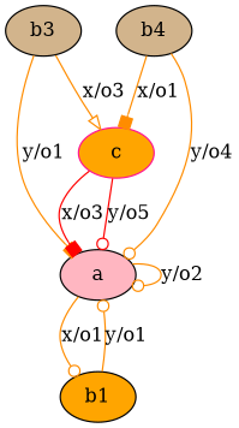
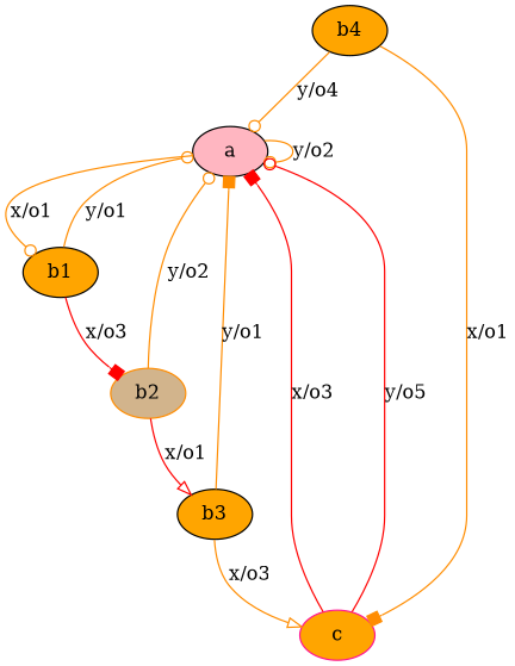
  digraph {
    fontname="DejaVu Serif"
    node [color=black fillcolor=tan fontname="DejaVu Serif" style=filled]
    edge [arrowhead=odot color=darkorange fontname="DejaVu Serif"]
    a [fillcolor=lightpink]
    b1 [fillcolor=orange]
-   b3
+   b2 [color=darkorange]
+   b3 [fillcolor=orange]
    c [color=deeppink fillcolor=orange]
-   b4
+   b4 [fillcolor=orange]
    a -> a [label="y/o2"]
    a -> b1 [label="x/o1"]
    b1 -> a [label="y/o1"]
+   b1 -> b2 [arrowhead=box color=red label="x/o3"]
+   b2 -> a [label="y/o2"]
+   b2 -> b3 [arrowhead=onormal color=red label="x/o1"]
    b3 -> a [arrowhead=box label="y/o1"]
    b3 -> c [arrowhead=onormal label="x/o3"]
    c -> a [arrowhead=box color=red label="x/o3"]
    c -> a [color=red label="y/o5"]
    b4 -> a [label="y/o4"]
    b4 -> c [arrowhead=box label="x/o1"]
  }
